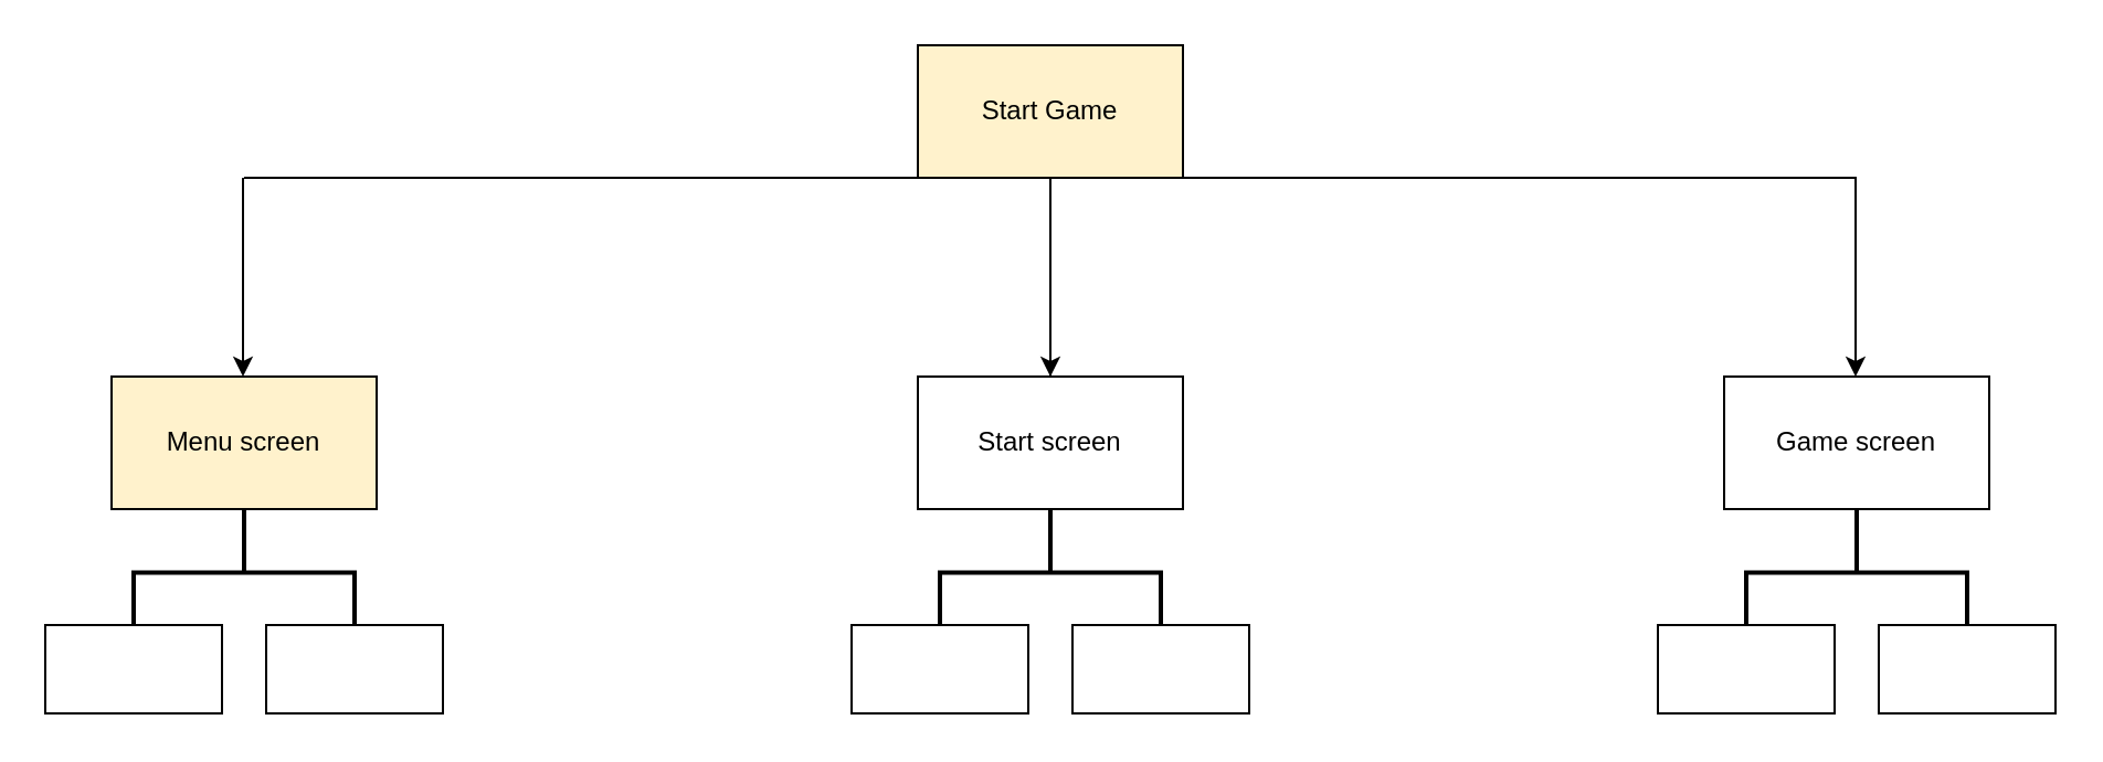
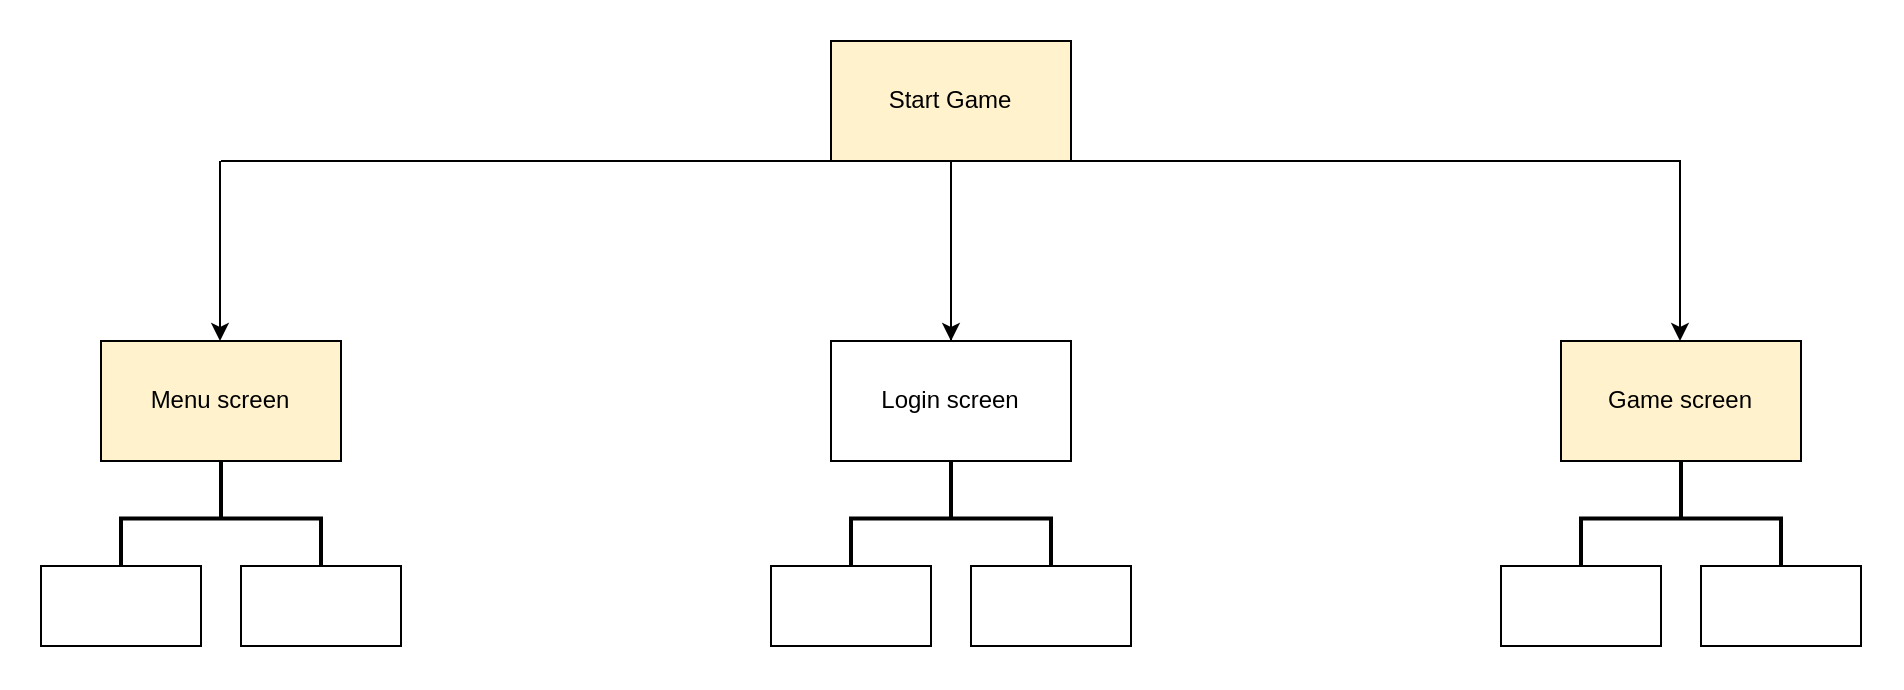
  <mxCell id="0" />
  <mxCell id="1" parent="0" />
  <mxCell id="2" value="Start Game" style="rounded=0;whiteSpace=wrap;html=1;fillColor=#fff2cc;" parent="1" vertex="1"><mxGeometry x="415" y="20" width="120" height="60" as="geometry" /></mxCell>
  <mxCell id="3" value="" style="endArrow=none;html=1;rounded=0;" parent="1" edge="1"><mxGeometry width="50" height="50" relative="1" as="geometry"><mxPoint x="275" y="80" as="sourcePoint" /><mxPoint x="840" y="80" as="targetPoint" /><Array as="points"><mxPoint x="475" y="80" /></Array></mxGeometry></mxCell>
  <mxCell id="4" value="" style="endArrow=none;html=1;rounded=0;" parent="1" edge="1"><mxGeometry width="50" height="50" relative="1" as="geometry"><mxPoint x="415" y="80" as="sourcePoint" /><mxPoint x="110" y="80" as="targetPoint" /><Array as="points"><mxPoint x="275" y="80" /></Array></mxGeometry></mxCell>
  <mxCell id="5" value="" style="endArrow=classic;html=1;rounded=0;" parent="1" edge="1"><mxGeometry width="50" height="50" relative="1" as="geometry"><mxPoint x="109.5" y="80" as="sourcePoint" /><mxPoint x="109.5" y="170" as="targetPoint" /></mxGeometry></mxCell>
  <mxCell id="6" value="" style="endArrow=classic;html=1;rounded=0;" parent="1" edge="1"><mxGeometry width="50" height="50" relative="1" as="geometry"><mxPoint x="839.5" y="80" as="sourcePoint" /><mxPoint x="839.5" y="170" as="targetPoint" /></mxGeometry></mxCell>
  <mxCell id="7" value="" style="endArrow=classic;html=1;rounded=0;" parent="1" edge="1"><mxGeometry width="50" height="50" relative="1" as="geometry"><mxPoint x="475" y="170" as="sourcePoint" /><mxPoint x="475" y="170" as="targetPoint" /><Array as="points"><mxPoint x="475" y="80" /></Array></mxGeometry></mxCell>
  <mxCell id="8" value="Menu screen" style="rounded=0;whiteSpace=wrap;html=1;fillColor=#fff2cc;" parent="1" vertex="1"><mxGeometry x="50" y="170" width="120" height="60" as="geometry" /></mxCell>
- <mxCell id="9" value="Start screen" style="rounded=0;whiteSpace=wrap;html=1;" parent="1" vertex="1"><mxGeometry x="415" y="170" width="120" height="60" as="geometry" /></mxCell>
- <mxCell id="10" value="Game screen" style="rounded=0;whiteSpace=wrap;html=1;" parent="1" vertex="1"><mxGeometry x="780" y="170" width="120" height="60" as="geometry" /></mxCell>
+ <mxCell id="9" value="Login screen" style="rounded=0;whiteSpace=wrap;html=1;" parent="1" vertex="1"><mxGeometry x="415" y="170" width="120" height="60" as="geometry" /></mxCell>
+ <mxCell id="10" value="Game screen" style="rounded=0;whiteSpace=wrap;html=1;fillColor=#fff2cc;" parent="1" vertex="1"><mxGeometry x="780" y="170" width="120" height="60" as="geometry" /></mxCell>
  <mxCell id="11" value="" style="strokeWidth=2;html=1;shape=mxgraph.flowchart.annotation_2;align=left;labelPosition=right;pointerEvents=1;rotation=90;" parent="1" vertex="1"><mxGeometry x="81.25" y="208.75" width="57.5" height="100" as="geometry" /></mxCell>
  <mxCell id="12" value="" style="rounded=0;whiteSpace=wrap;html=1;" parent="1" vertex="1"><mxGeometry x="20" y="282.5" width="80" height="40" as="geometry" /></mxCell>
  <mxCell id="13" value="" style="rounded=0;whiteSpace=wrap;html=1;" parent="1" vertex="1"><mxGeometry x="120" y="282.5" width="80" height="40" as="geometry" /></mxCell>
  <mxCell id="14" value="" style="strokeWidth=2;html=1;shape=mxgraph.flowchart.annotation_2;align=left;labelPosition=right;pointerEvents=1;rotation=90;" parent="1" vertex="1"><mxGeometry x="446.25" y="208.75" width="57.5" height="100" as="geometry" /></mxCell>
  <mxCell id="15" value="" style="rounded=0;whiteSpace=wrap;html=1;" parent="1" vertex="1"><mxGeometry x="385" y="282.5" width="80" height="40" as="geometry" /></mxCell>
  <mxCell id="16" value="" style="rounded=0;whiteSpace=wrap;html=1;" parent="1" vertex="1"><mxGeometry x="485" y="282.5" width="80" height="40" as="geometry" /></mxCell>
  <mxCell id="17" value="" style="strokeWidth=2;html=1;shape=mxgraph.flowchart.annotation_2;align=left;labelPosition=right;pointerEvents=1;rotation=90;" parent="1" vertex="1"><mxGeometry x="811.25" y="208.75" width="57.5" height="100" as="geometry" /></mxCell>
  <mxCell id="18" value="" style="rounded=0;whiteSpace=wrap;html=1;" parent="1" vertex="1"><mxGeometry x="750" y="282.5" width="80" height="40" as="geometry" /></mxCell>
  <mxCell id="19" value="" style="rounded=0;whiteSpace=wrap;html=1;" parent="1" vertex="1"><mxGeometry x="850" y="282.5" width="80" height="40" as="geometry" /></mxCell>
